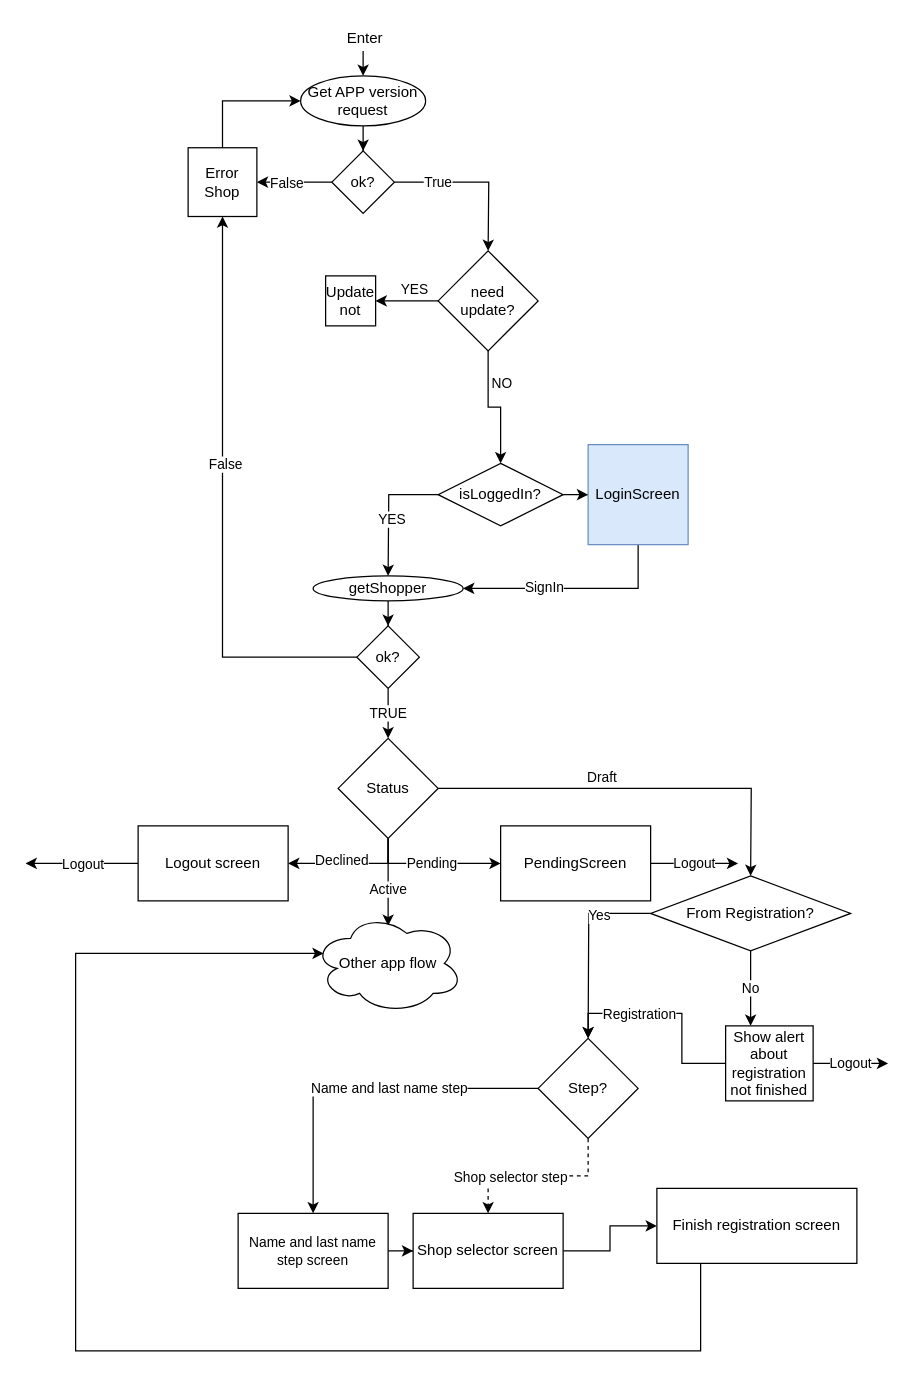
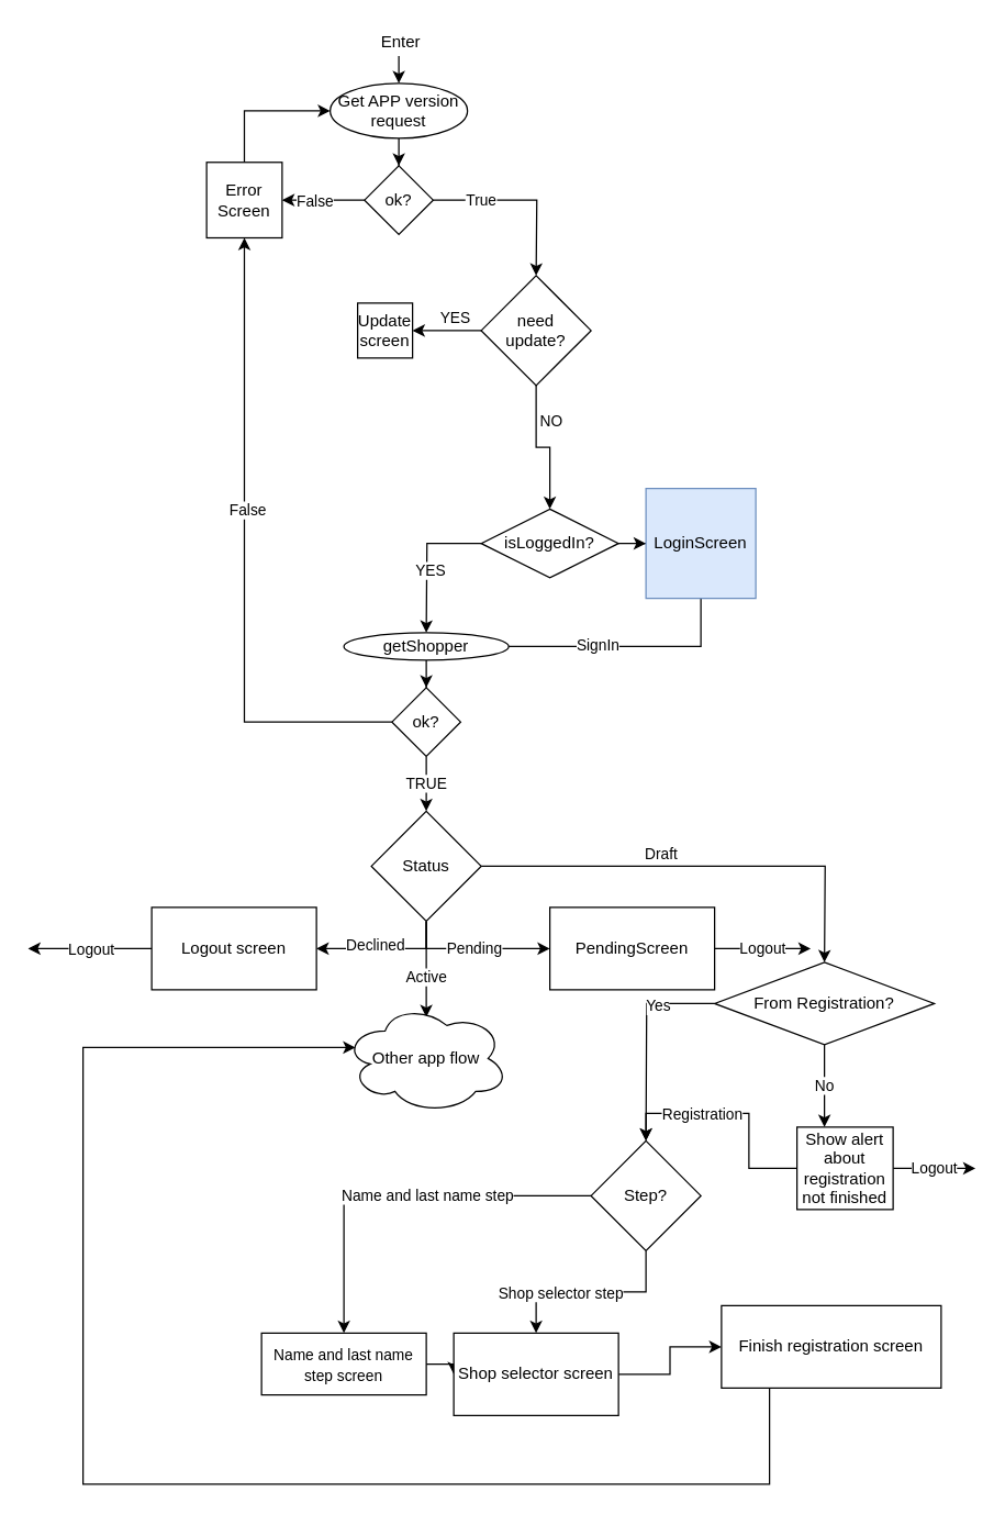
  <mxCell id="0" />
  <mxCell id="1" parent="0" />
  <mxCell id="2" value="&amp;nbsp;Enter" style="text;html=1;strokeColor=none;fillColor=none;align=center;verticalAlign=middle;whiteSpace=wrap;rounded=0;" vertex="1" parent="1"><mxGeometry x="270" y="20" width="40" height="20" as="geometry" /></mxCell>
  <mxCell id="3" style="edgeStyle=orthogonalEdgeStyle;rounded=0;orthogonalLoop=1;jettySize=auto;html=1;entryX=0.5;entryY=0;entryDx=0;entryDy=0;" edge="1" parent="1" source="4" target="9"><mxGeometry relative="1" as="geometry" /></mxCell>
  <mxCell id="4" value="Get APP version request" style="ellipse;whiteSpace=wrap;html=1;" vertex="1" parent="1"><mxGeometry x="240" y="60" width="100" height="40" as="geometry" /></mxCell>
  <mxCell id="5" style="edgeStyle=orthogonalEdgeStyle;rounded=0;orthogonalLoop=1;jettySize=auto;html=1;entryX=1;entryY=0.5;entryDx=0;entryDy=0;" edge="1" parent="1" source="9" target="11"><mxGeometry relative="1" as="geometry" /></mxCell>
  <mxCell id="6" value="False" style="edgeLabel;html=1;align=center;verticalAlign=middle;resizable=0;points=[];" vertex="1" connectable="0" parent="5"><mxGeometry x="0.221" relative="1" as="geometry"><mxPoint as="offset" /></mxGeometry></mxCell>
  <mxCell id="7" style="edgeStyle=orthogonalEdgeStyle;rounded=0;orthogonalLoop=1;jettySize=auto;html=1;entryX=0.5;entryY=0;entryDx=0;entryDy=0;" edge="1" parent="1" source="9"><mxGeometry relative="1" as="geometry"><mxPoint x="390" y="200" as="targetPoint" /></mxGeometry></mxCell>
  <mxCell id="8" value="True" style="edgeLabel;html=1;align=center;verticalAlign=middle;resizable=0;points=[];" vertex="1" connectable="0" parent="7"><mxGeometry x="-0.474" y="1" relative="1" as="geometry"><mxPoint as="offset" /></mxGeometry></mxCell>
  <mxCell id="9" value="ok?" style="rhombus;whiteSpace=wrap;html=1;" vertex="1" parent="1"><mxGeometry x="265" y="120" width="50" height="50" as="geometry" /></mxCell>
  <mxCell id="10" style="edgeStyle=orthogonalEdgeStyle;rounded=0;orthogonalLoop=1;jettySize=auto;html=1;" edge="1" parent="1" source="11"><mxGeometry relative="1" as="geometry"><mxPoint x="240" y="80" as="targetPoint" /><Array as="points"><mxPoint x="177" y="80" /></Array></mxGeometry></mxCell>
- <mxCell id="11" value="Error Shop" style="whiteSpace=wrap;html=1;aspect=fixed;" vertex="1" parent="1"><mxGeometry x="150" y="117.5" width="55" height="55" as="geometry" /></mxCell>
+ <mxCell id="11" value="Error Screen" style="whiteSpace=wrap;html=1;aspect=fixed;" vertex="1" parent="1"><mxGeometry x="150" y="117.5" width="55" height="55" as="geometry" /></mxCell>
  <mxCell id="12" style="edgeStyle=orthogonalEdgeStyle;rounded=0;orthogonalLoop=1;jettySize=auto;html=1;entryX=0.5;entryY=0;entryDx=0;entryDy=0;" edge="1" parent="1" target="4"><mxGeometry relative="1" as="geometry"><mxPoint x="290" y="40" as="sourcePoint" /></mxGeometry></mxCell>
  <mxCell id="13" style="edgeStyle=orthogonalEdgeStyle;rounded=0;orthogonalLoop=1;jettySize=auto;html=1;entryX=1;entryY=0.5;entryDx=0;entryDy=0;" edge="1" parent="1" source="17" target="18"><mxGeometry relative="1" as="geometry" /></mxCell>
  <mxCell id="14" value="YES" style="edgeLabel;html=1;align=center;verticalAlign=middle;resizable=0;points=[];" vertex="1" connectable="0" parent="13"><mxGeometry x="0.177" y="2" relative="1" as="geometry"><mxPoint x="9.66" y="-12" as="offset" /></mxGeometry></mxCell>
  <mxCell id="15" style="edgeStyle=orthogonalEdgeStyle;rounded=0;orthogonalLoop=1;jettySize=auto;html=1;entryX=0.5;entryY=0;entryDx=0;entryDy=0;" edge="1" parent="1" source="17" target="22"><mxGeometry relative="1" as="geometry"><mxPoint x="390" y="370" as="targetPoint" /></mxGeometry></mxCell>
  <mxCell id="16" value="NO" style="edgeLabel;html=1;align=center;verticalAlign=middle;resizable=0;points=[];" vertex="1" connectable="0" parent="15"><mxGeometry x="0.208" relative="1" as="geometry"><mxPoint y="-24.29" as="offset" /></mxGeometry></mxCell>
  <mxCell id="17" value="need &lt;br&gt;update?" style="rhombus;whiteSpace=wrap;html=1;" vertex="1" parent="1"><mxGeometry x="350" y="200" width="80" height="80" as="geometry" /></mxCell>
- <mxCell id="18" value="Update not" style="whiteSpace=wrap;html=1;aspect=fixed;" vertex="1" parent="1"><mxGeometry x="260" y="220" width="40" height="40" as="geometry" /></mxCell>
+ <mxCell id="18" value="Update screen" style="whiteSpace=wrap;html=1;aspect=fixed;" vertex="1" parent="1"><mxGeometry x="260" y="220" width="40" height="40" as="geometry" /></mxCell>
  <mxCell id="19" style="edgeStyle=orthogonalEdgeStyle;rounded=0;orthogonalLoop=1;jettySize=auto;html=1;" edge="1" parent="1" source="22"><mxGeometry relative="1" as="geometry"><mxPoint x="310" y="460" as="targetPoint" /></mxGeometry></mxCell>
  <mxCell id="20" value="YES" style="edgeLabel;html=1;align=center;verticalAlign=middle;resizable=0;points=[];" vertex="1" connectable="0" parent="19"><mxGeometry x="-0.275" y="19" relative="1" as="geometry"><mxPoint as="offset" /></mxGeometry></mxCell>
  <mxCell id="21" style="edgeStyle=orthogonalEdgeStyle;rounded=0;orthogonalLoop=1;jettySize=auto;html=1;" edge="1" parent="1" source="22" target="31"><mxGeometry relative="1" as="geometry" /></mxCell>
  <mxCell id="22" value="isLoggedIn?" style="rhombus;whiteSpace=wrap;html=1;" vertex="1" parent="1"><mxGeometry x="350" y="370" width="100" height="50" as="geometry" /></mxCell>
  <mxCell id="23" style="edgeStyle=orthogonalEdgeStyle;rounded=0;orthogonalLoop=1;jettySize=auto;html=1;entryX=0.5;entryY=0;entryDx=0;entryDy=0;" edge="1" parent="1" source="24" target="28"><mxGeometry relative="1" as="geometry" /></mxCell>
  <mxCell id="24" value="getShopper" style="ellipse;whiteSpace=wrap;html=1;" vertex="1" parent="1"><mxGeometry x="250" y="460" width="120" height="20" as="geometry" /></mxCell>
  <mxCell id="25" style="edgeStyle=orthogonalEdgeStyle;rounded=0;orthogonalLoop=1;jettySize=auto;html=1;entryX=0.5;entryY=1;entryDx=0;entryDy=0;" edge="1" parent="1" source="28" target="11"><mxGeometry relative="1" as="geometry" /></mxCell>
  <mxCell id="26" value="False" style="edgeLabel;html=1;align=center;verticalAlign=middle;resizable=0;points=[];" vertex="1" connectable="0" parent="25"><mxGeometry x="0.141" y="-2" relative="1" as="geometry"><mxPoint as="offset" /></mxGeometry></mxCell>
  <mxCell id="27" value="TRUE" style="edgeStyle=orthogonalEdgeStyle;rounded=0;orthogonalLoop=1;jettySize=auto;html=1;" edge="1" parent="1" source="28"><mxGeometry relative="1" as="geometry"><mxPoint x="310" y="590" as="targetPoint" /></mxGeometry></mxCell>
  <mxCell id="28" value="ok?" style="rhombus;whiteSpace=wrap;html=1;" vertex="1" parent="1"><mxGeometry x="285" y="500" width="50" height="50" as="geometry" /></mxCell>
- <mxCell id="29" style="edgeStyle=orthogonalEdgeStyle;rounded=0;orthogonalLoop=1;jettySize=auto;html=1;entryX=1;entryY=0.5;entryDx=0;entryDy=0;" edge="1" parent="1" source="31" target="24"><mxGeometry relative="1" as="geometry"><Array as="points"><mxPoint x="510" y="470" /></Array></mxGeometry></mxCell>
+ <mxCell id="29" style="edgeStyle=orthogonalEdgeStyle;rounded=0;orthogonalLoop=1;jettySize=auto;html=1;entryX=1;entryY=0.5;entryDx=0;entryDy=0;endArrow=none;" edge="1" parent="1" source="31" target="24"><mxGeometry relative="1" as="geometry"><Array as="points"><mxPoint x="510" y="470" /></Array></mxGeometry></mxCell>
  <mxCell id="30" value="SignIn" style="edgeLabel;html=1;align=center;verticalAlign=middle;resizable=0;points=[];" vertex="1" connectable="0" parent="29"><mxGeometry x="0.273" y="-2" relative="1" as="geometry"><mxPoint as="offset" /></mxGeometry></mxCell>
  <mxCell id="31" value="LoginScreen" style="whiteSpace=wrap;html=1;aspect=fixed;fillColor=#dae8fc;strokeColor=#6c8ebf;" vertex="1" parent="1"><mxGeometry x="470" y="355" width="80" height="80" as="geometry" /></mxCell>
  <mxCell id="32" style="edgeStyle=orthogonalEdgeStyle;rounded=0;orthogonalLoop=1;jettySize=auto;html=1;" edge="1" parent="1" source="39"><mxGeometry relative="1" as="geometry"><mxPoint x="310" y="740" as="targetPoint" /></mxGeometry></mxCell>
  <mxCell id="33" value="Active" style="edgeLabel;html=1;align=center;verticalAlign=middle;resizable=0;points=[];" vertex="1" connectable="0" parent="32"><mxGeometry x="0.167" y="-1" relative="1" as="geometry"><mxPoint as="offset" /></mxGeometry></mxCell>
  <mxCell id="34" style="edgeStyle=orthogonalEdgeStyle;rounded=0;orthogonalLoop=1;jettySize=auto;html=1;" edge="1" parent="1" source="39"><mxGeometry relative="1" as="geometry"><mxPoint x="230" y="690" as="targetPoint" /><Array as="points"><mxPoint x="310" y="690" /></Array></mxGeometry></mxCell>
  <mxCell id="35" value="Declined" style="edgeLabel;html=1;align=center;verticalAlign=middle;resizable=0;points=[];" vertex="1" connectable="0" parent="34"><mxGeometry x="0.159" y="-3" relative="1" as="geometry"><mxPoint as="offset" /></mxGeometry></mxCell>
  <mxCell id="36" value="Pending" style="edgeStyle=orthogonalEdgeStyle;rounded=0;orthogonalLoop=1;jettySize=auto;html=1;" edge="1" parent="1" source="39" target="43"><mxGeometry relative="1" as="geometry"><mxPoint x="350" y="690" as="targetPoint" /><Array as="points"><mxPoint x="310" y="690" /></Array></mxGeometry></mxCell>
  <mxCell id="37" style="edgeStyle=orthogonalEdgeStyle;rounded=0;orthogonalLoop=1;jettySize=auto;html=1;" edge="1" parent="1" source="39"><mxGeometry relative="1" as="geometry"><mxPoint x="600" y="700" as="targetPoint" /></mxGeometry></mxCell>
  <mxCell id="38" value="Draft" style="edgeLabel;html=1;align=center;verticalAlign=middle;resizable=0;points=[];" vertex="1" connectable="0" parent="37"><mxGeometry x="-0.538" y="-4" relative="1" as="geometry"><mxPoint x="56.21" y="-14" as="offset" /></mxGeometry></mxCell>
  <mxCell id="39" value="Status" style="rhombus;whiteSpace=wrap;html=1;" vertex="1" parent="1"><mxGeometry x="270" y="590" width="80" height="80" as="geometry" /></mxCell>
  <mxCell id="40" value="Logout" style="edgeStyle=orthogonalEdgeStyle;rounded=0;orthogonalLoop=1;jettySize=auto;html=1;" edge="1" parent="1" source="41"><mxGeometry relative="1" as="geometry"><mxPoint x="20" y="690" as="targetPoint" /></mxGeometry></mxCell>
  <mxCell id="41" value="Logout screen" style="rounded=0;whiteSpace=wrap;html=1;" vertex="1" parent="1"><mxGeometry x="110" y="660" width="120" height="60" as="geometry" /></mxCell>
  <mxCell id="42" value="Logout" style="edgeStyle=orthogonalEdgeStyle;rounded=0;orthogonalLoop=1;jettySize=auto;html=1;" edge="1" parent="1" source="43"><mxGeometry relative="1" as="geometry"><mxPoint x="590" y="690" as="targetPoint" /></mxGeometry></mxCell>
  <mxCell id="43" value="PendingScreen" style="rounded=0;whiteSpace=wrap;html=1;" vertex="1" parent="1"><mxGeometry x="400" y="660" width="120" height="60" as="geometry" /></mxCell>
  <mxCell id="44" value="Other app flow" style="ellipse;shape=cloud;whiteSpace=wrap;html=1;" vertex="1" parent="1"><mxGeometry x="250" y="730" width="120" height="80" as="geometry" /></mxCell>
  <mxCell id="45" style="edgeStyle=orthogonalEdgeStyle;rounded=0;orthogonalLoop=1;jettySize=auto;html=1;" edge="1" parent="1" source="48"><mxGeometry relative="1" as="geometry"><mxPoint x="470" y="830" as="targetPoint" /></mxGeometry></mxCell>
  <mxCell id="46" value="Yes" style="edgeLabel;html=1;align=center;verticalAlign=middle;resizable=0;points=[];" vertex="1" connectable="0" parent="45"><mxGeometry x="-0.439" y="1" relative="1" as="geometry"><mxPoint as="offset" /></mxGeometry></mxCell>
  <mxCell id="47" value="No" style="edgeStyle=orthogonalEdgeStyle;rounded=0;orthogonalLoop=1;jettySize=auto;html=1;" edge="1" parent="1" source="48"><mxGeometry relative="1" as="geometry"><mxPoint x="600" y="820" as="targetPoint" /></mxGeometry></mxCell>
  <mxCell id="48" value="From Registration?" style="rhombus;whiteSpace=wrap;html=1;" vertex="1" parent="1"><mxGeometry x="520" y="700" width="160" height="60" as="geometry" /></mxCell>
  <mxCell id="49" style="edgeStyle=orthogonalEdgeStyle;rounded=0;orthogonalLoop=1;jettySize=auto;html=1;" edge="1" parent="1" source="53" target="59"><mxGeometry relative="1" as="geometry"><mxPoint x="260" y="920" as="targetPoint" /></mxGeometry></mxCell>
  <mxCell id="50" value="Name and last name step" style="edgeLabel;html=1;align=center;verticalAlign=middle;resizable=0;points=[];" vertex="1" connectable="0" parent="49"><mxGeometry x="-0.141" y="-1" relative="1" as="geometry"><mxPoint as="offset" /></mxGeometry></mxCell>
- <mxCell id="51" style="edgeStyle=orthogonalEdgeStyle;rounded=0;orthogonalLoop=1;jettySize=auto;html=1;entryX=0.5;entryY=0;entryDx=0;entryDy=0;dashed=1;" edge="1" parent="1" source="53" target="61"><mxGeometry relative="1" as="geometry" /></mxCell>
+ <mxCell id="51" style="edgeStyle=orthogonalEdgeStyle;rounded=0;orthogonalLoop=1;jettySize=auto;html=1;entryX=0.5;entryY=0;entryDx=0;entryDy=0;" edge="1" parent="1" source="53" target="61"><mxGeometry relative="1" as="geometry" /></mxCell>
  <mxCell id="52" value="Shop selector step" style="edgeLabel;html=1;align=center;verticalAlign=middle;resizable=0;points=[];" vertex="1" connectable="0" parent="51"><mxGeometry x="0.323" relative="1" as="geometry"><mxPoint as="offset" /></mxGeometry></mxCell>
  <mxCell id="53" value="Step?" style="rhombus;whiteSpace=wrap;html=1;" vertex="1" parent="1"><mxGeometry x="430" y="830" width="80" height="80" as="geometry" /></mxCell>
  <mxCell id="54" value="Logout" style="edgeStyle=orthogonalEdgeStyle;rounded=0;orthogonalLoop=1;jettySize=auto;html=1;" edge="1" parent="1" source="57"><mxGeometry relative="1" as="geometry"><mxPoint x="710" y="850" as="targetPoint" /></mxGeometry></mxCell>
  <mxCell id="55" style="edgeStyle=orthogonalEdgeStyle;rounded=0;orthogonalLoop=1;jettySize=auto;html=1;entryX=0.5;entryY=0;entryDx=0;entryDy=0;" edge="1" parent="1" source="57" target="53"><mxGeometry relative="1" as="geometry" /></mxCell>
  <mxCell id="56" value="Registration" style="edgeLabel;html=1;align=center;verticalAlign=middle;resizable=0;points=[];" vertex="1" connectable="0" parent="55"><mxGeometry x="0.292" relative="1" as="geometry"><mxPoint as="offset" /></mxGeometry></mxCell>
  <mxCell id="57" value="Show alert about registration not finished" style="rounded=0;whiteSpace=wrap;html=1;" vertex="1" parent="1"><mxGeometry x="580" y="820" width="70" height="60" as="geometry" /></mxCell>
  <mxCell id="58" value="" style="edgeStyle=orthogonalEdgeStyle;rounded=0;orthogonalLoop=1;jettySize=auto;html=1;" edge="1" parent="1" source="59" target="61"><mxGeometry relative="1" as="geometry" /></mxCell>
- <mxCell id="59" value="&lt;span style=&quot;font-size: 11px ; background-color: rgb(255 , 255 , 255)&quot;&gt;Name and last name step screen&lt;/span&gt;" style="rounded=0;whiteSpace=wrap;html=1;" vertex="1" parent="1"><mxGeometry x="190" y="970" width="120" height="60" as="geometry" /></mxCell>
+ <mxCell id="59" value="&lt;span style=&quot;font-size: 11px ; background-color: rgb(255 , 255 , 255)&quot;&gt;Name and last name step screen&lt;/span&gt;" style="rounded=0;whiteSpace=wrap;html=1;" vertex="1" parent="1"><mxGeometry x="190" y="970" width="120" height="45" as="geometry" /></mxCell>
  <mxCell id="60" style="edgeStyle=orthogonalEdgeStyle;rounded=0;orthogonalLoop=1;jettySize=auto;html=1;entryX=0;entryY=0.5;entryDx=0;entryDy=0;" edge="1" parent="1" source="61" target="63"><mxGeometry relative="1" as="geometry"><mxPoint x="470" y="1000" as="targetPoint" /></mxGeometry></mxCell>
  <mxCell id="61" value="Shop selector screen" style="rounded=0;whiteSpace=wrap;html=1;" vertex="1" parent="1"><mxGeometry x="330" y="970" width="120" height="60" as="geometry" /></mxCell>
  <mxCell id="62" style="edgeStyle=orthogonalEdgeStyle;rounded=0;orthogonalLoop=1;jettySize=auto;html=1;entryX=0.07;entryY=0.4;entryDx=0;entryDy=0;entryPerimeter=0;" edge="1" parent="1" source="63" target="44"><mxGeometry relative="1" as="geometry"><Array as="points"><mxPoint x="560" y="1080" /><mxPoint x="60" y="1080" /><mxPoint x="60" y="762" /></Array></mxGeometry></mxCell>
  <mxCell id="63" value="Finish registration screen" style="rounded=0;whiteSpace=wrap;html=1;" vertex="1" parent="1"><mxGeometry x="525" y="950" width="160" height="60" as="geometry" /></mxCell>
